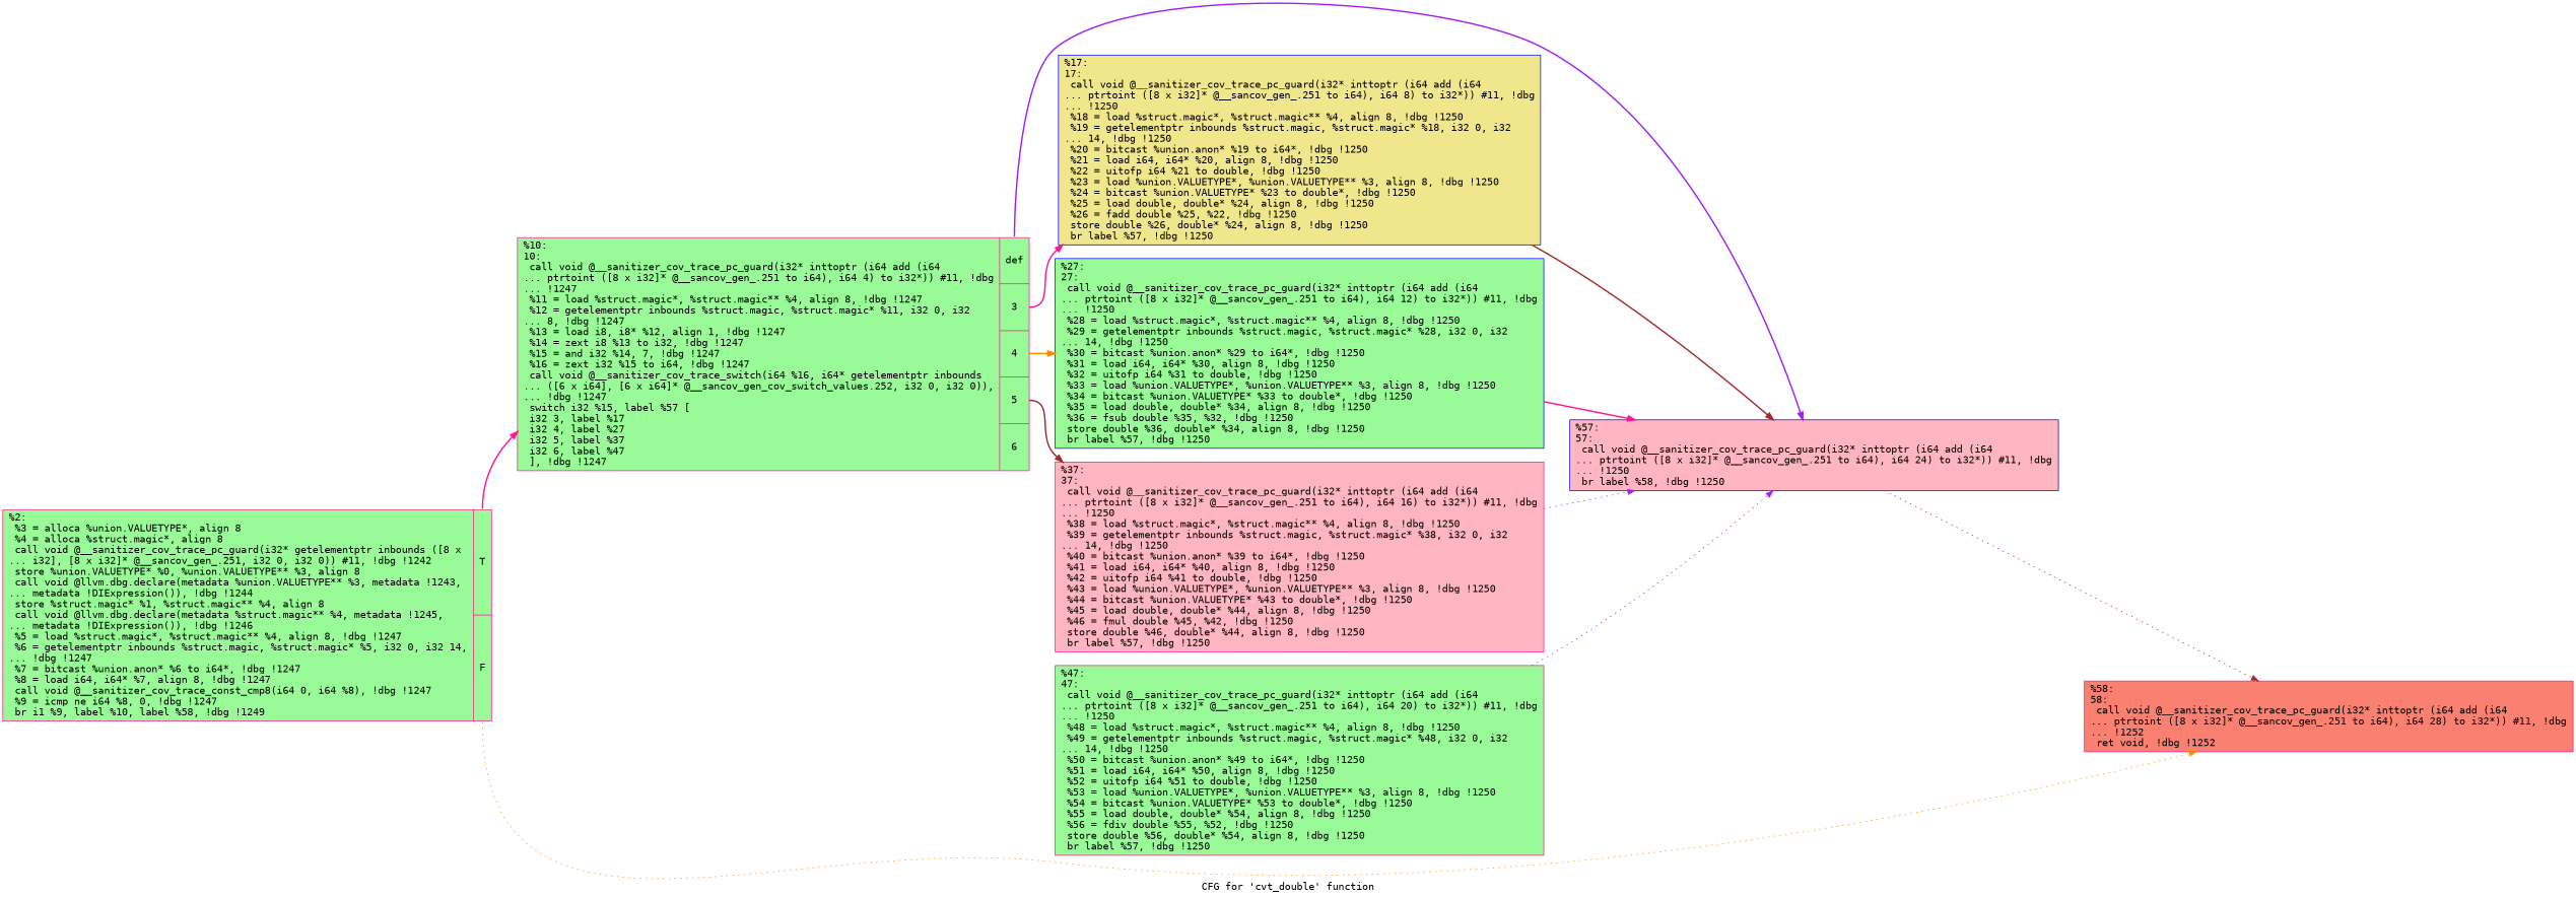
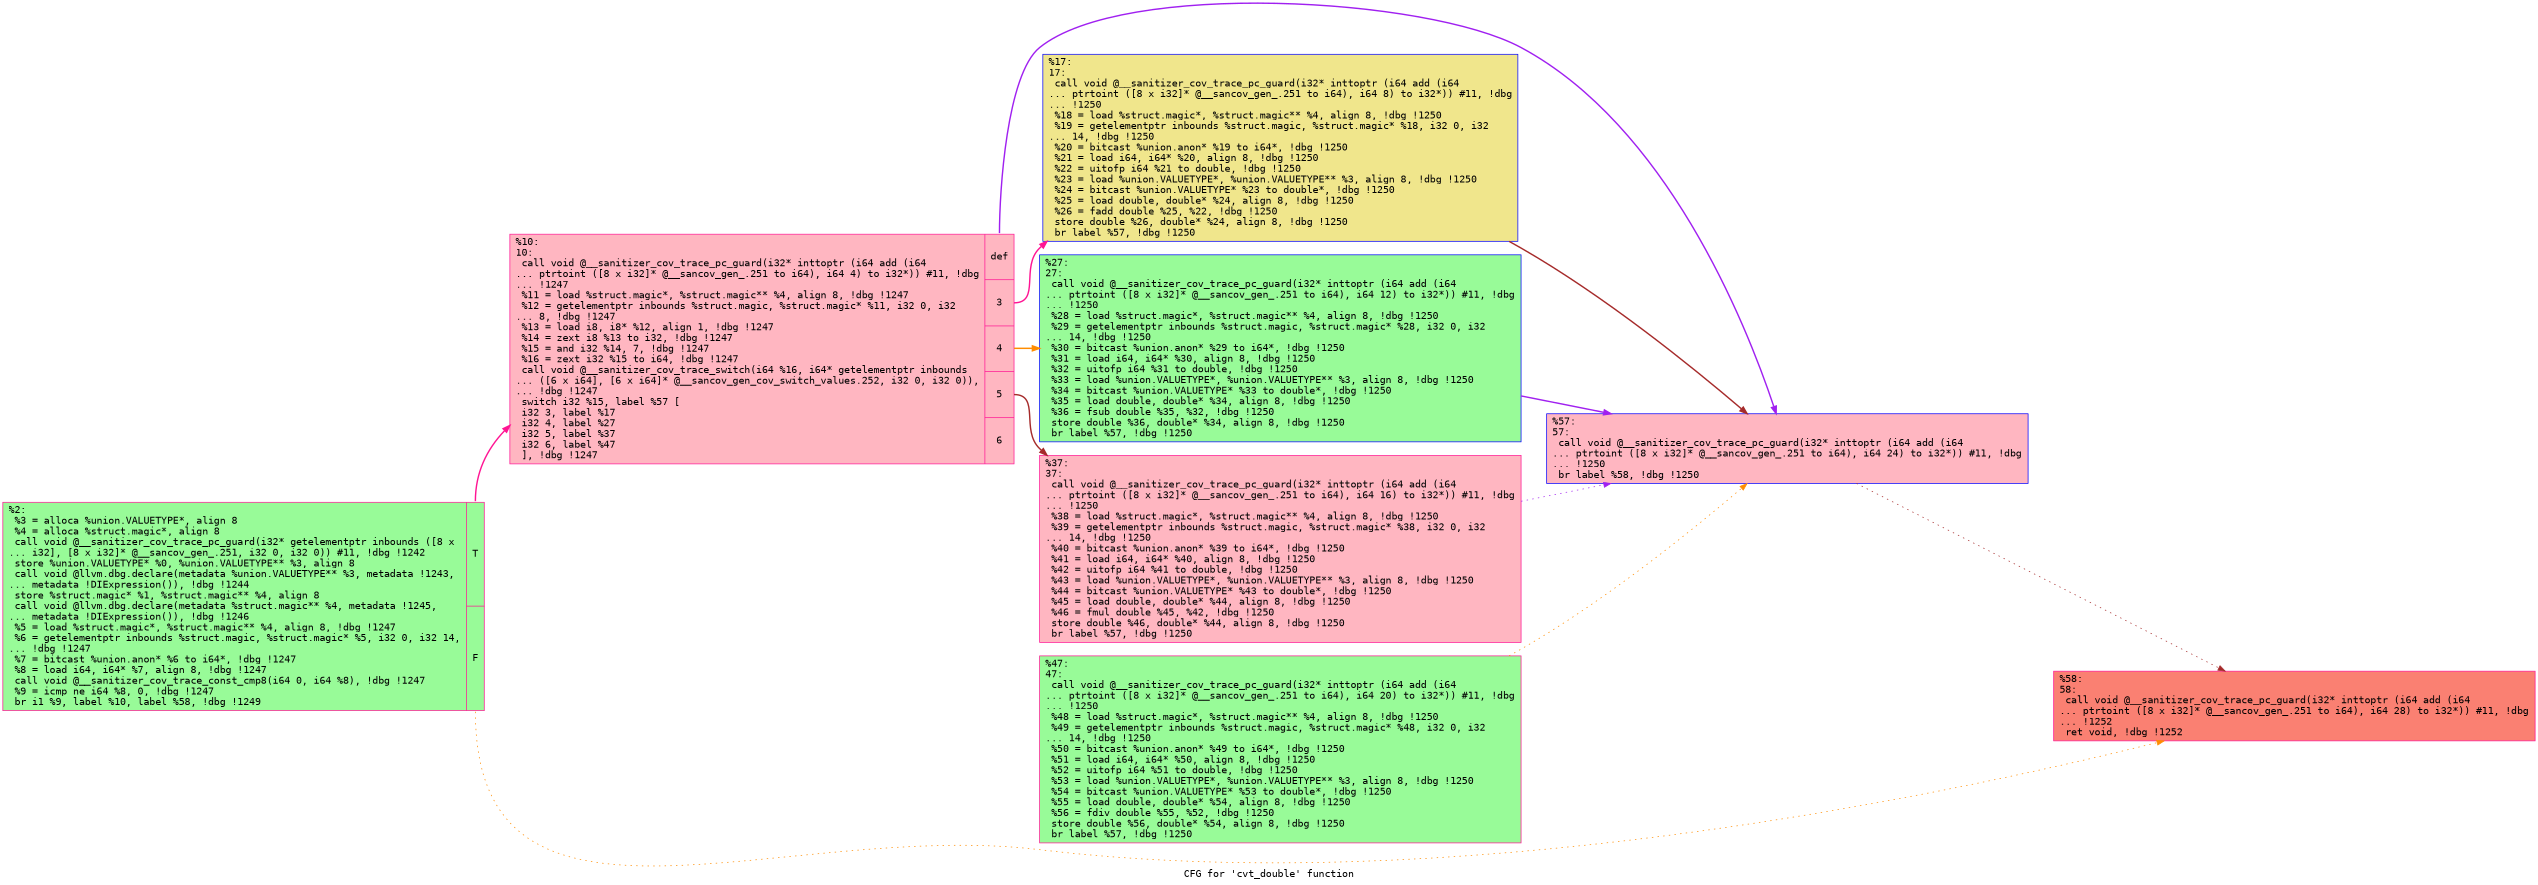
  digraph {
    fontname="DejaVu Sans Mono"
    label="CFG for 'cvt_double' function"
    rankdir=LR
    node [color=deeppink fillcolor=palegreen fontname="DejaVu Sans Mono" shape=record style=filled]
    edge [color=deeppink fontname="DejaVu Sans Mono" style=bold]
    n1 [label="{%2:\l  %3 = alloca %union.VALUETYPE*, align 8\l  %4 = alloca %struct.magic*, align 8\l  call void @__sanitizer_cov_trace_pc_guard(i32* getelementptr inbounds ([8 x\l... i32], [8 x i32]* @__sancov_gen_.251, i32 0, i32 0)) #11, !dbg !1242\l  store %union.VALUETYPE* %0, %union.VALUETYPE** %3, align 8\l  call void @llvm.dbg.declare(metadata %union.VALUETYPE** %3, metadata !1243,\l... metadata !DIExpression()), !dbg !1244\l  store %struct.magic* %1, %struct.magic** %4, align 8\l  call void @llvm.dbg.declare(metadata %struct.magic** %4, metadata !1245,\l... metadata !DIExpression()), !dbg !1246\l  %5 = load %struct.magic*, %struct.magic** %4, align 8, !dbg !1247\l  %6 = getelementptr inbounds %struct.magic, %struct.magic* %5, i32 0, i32 14,\l... !dbg !1247\l  %7 = bitcast %union.anon* %6 to i64*, !dbg !1247\l  %8 = load i64, i64* %7, align 8, !dbg !1247\l  call void @__sanitizer_cov_trace_const_cmp8(i64 0, i64 %8), !dbg !1247\l  %9 = icmp ne i64 %8, 0, !dbg !1247\l  br i1 %9, label %10, label %58, !dbg !1249\l|{<s0>T|<s1>F}}"]
-   n2 [label="{%10:\l10:                                               \l  call void @__sanitizer_cov_trace_pc_guard(i32* inttoptr (i64 add (i64\l... ptrtoint ([8 x i32]* @__sancov_gen_.251 to i64), i64 4) to i32*)) #11, !dbg\l... !1247\l  %11 = load %struct.magic*, %struct.magic** %4, align 8, !dbg !1247\l  %12 = getelementptr inbounds %struct.magic, %struct.magic* %11, i32 0, i32\l... 8, !dbg !1247\l  %13 = load i8, i8* %12, align 1, !dbg !1247\l  %14 = zext i8 %13 to i32, !dbg !1247\l  %15 = and i32 %14, 7, !dbg !1247\l  %16 = zext i32 %15 to i64, !dbg !1247\l  call void @__sanitizer_cov_trace_switch(i64 %16, i64* getelementptr inbounds\l... ([6 x i64], [6 x i64]* @__sancov_gen_cov_switch_values.252, i32 0, i32 0)),\l... !dbg !1247\l  switch i32 %15, label %57 [\l    i32 3, label %17\l    i32 4, label %27\l    i32 5, label %37\l    i32 6, label %47\l  ], !dbg !1247\l|{<s0>def|<s1>3|<s2>4|<s3>5|<s4>6}}"]
+   n2 [fillcolor=lightpink label="{%10:\l10:                                               \l  call void @__sanitizer_cov_trace_pc_guard(i32* inttoptr (i64 add (i64\l... ptrtoint ([8 x i32]* @__sancov_gen_.251 to i64), i64 4) to i32*)) #11, !dbg\l... !1247\l  %11 = load %struct.magic*, %struct.magic** %4, align 8, !dbg !1247\l  %12 = getelementptr inbounds %struct.magic, %struct.magic* %11, i32 0, i32\l... 8, !dbg !1247\l  %13 = load i8, i8* %12, align 1, !dbg !1247\l  %14 = zext i8 %13 to i32, !dbg !1247\l  %15 = and i32 %14, 7, !dbg !1247\l  %16 = zext i32 %15 to i64, !dbg !1247\l  call void @__sanitizer_cov_trace_switch(i64 %16, i64* getelementptr inbounds\l... ([6 x i64], [6 x i64]* @__sancov_gen_cov_switch_values.252, i32 0, i32 0)),\l... !dbg !1247\l  switch i32 %15, label %57 [\l    i32 3, label %17\l    i32 4, label %27\l    i32 5, label %37\l    i32 6, label %47\l  ], !dbg !1247\l|{<s0>def|<s1>3|<s2>4|<s3>5|<s4>6}}"]
    n3 [fillcolor=salmon label="{%58:\l58:                                               \l  call void @__sanitizer_cov_trace_pc_guard(i32* inttoptr (i64 add (i64\l... ptrtoint ([8 x i32]* @__sancov_gen_.251 to i64), i64 28) to i32*)) #11, !dbg\l... !1252\l  ret void, !dbg !1252\l}"]
    n4 [color=blue fillcolor=lightpink label="{%57:\l57:                                               \l  call void @__sanitizer_cov_trace_pc_guard(i32* inttoptr (i64 add (i64\l... ptrtoint ([8 x i32]* @__sancov_gen_.251 to i64), i64 24) to i32*)) #11, !dbg\l... !1250\l  br label %58, !dbg !1250\l}"]
    n5 [color=blue fillcolor=khaki label="{%17:\l17:                                               \l  call void @__sanitizer_cov_trace_pc_guard(i32* inttoptr (i64 add (i64\l... ptrtoint ([8 x i32]* @__sancov_gen_.251 to i64), i64 8) to i32*)) #11, !dbg\l... !1250\l  %18 = load %struct.magic*, %struct.magic** %4, align 8, !dbg !1250\l  %19 = getelementptr inbounds %struct.magic, %struct.magic* %18, i32 0, i32\l... 14, !dbg !1250\l  %20 = bitcast %union.anon* %19 to i64*, !dbg !1250\l  %21 = load i64, i64* %20, align 8, !dbg !1250\l  %22 = uitofp i64 %21 to double, !dbg !1250\l  %23 = load %union.VALUETYPE*, %union.VALUETYPE** %3, align 8, !dbg !1250\l  %24 = bitcast %union.VALUETYPE* %23 to double*, !dbg !1250\l  %25 = load double, double* %24, align 8, !dbg !1250\l  %26 = fadd double %25, %22, !dbg !1250\l  store double %26, double* %24, align 8, !dbg !1250\l  br label %57, !dbg !1250\l}"]
    n6 [color=blue label="{%27:\l27:                                               \l  call void @__sanitizer_cov_trace_pc_guard(i32* inttoptr (i64 add (i64\l... ptrtoint ([8 x i32]* @__sancov_gen_.251 to i64), i64 12) to i32*)) #11, !dbg\l... !1250\l  %28 = load %struct.magic*, %struct.magic** %4, align 8, !dbg !1250\l  %29 = getelementptr inbounds %struct.magic, %struct.magic* %28, i32 0, i32\l... 14, !dbg !1250\l  %30 = bitcast %union.anon* %29 to i64*, !dbg !1250\l  %31 = load i64, i64* %30, align 8, !dbg !1250\l  %32 = uitofp i64 %31 to double, !dbg !1250\l  %33 = load %union.VALUETYPE*, %union.VALUETYPE** %3, align 8, !dbg !1250\l  %34 = bitcast %union.VALUETYPE* %33 to double*, !dbg !1250\l  %35 = load double, double* %34, align 8, !dbg !1250\l  %36 = fsub double %35, %32, !dbg !1250\l  store double %36, double* %34, align 8, !dbg !1250\l  br label %57, !dbg !1250\l}"]
    n7 [fillcolor=lightpink label="{%37:\l37:                                               \l  call void @__sanitizer_cov_trace_pc_guard(i32* inttoptr (i64 add (i64\l... ptrtoint ([8 x i32]* @__sancov_gen_.251 to i64), i64 16) to i32*)) #11, !dbg\l... !1250\l  %38 = load %struct.magic*, %struct.magic** %4, align 8, !dbg !1250\l  %39 = getelementptr inbounds %struct.magic, %struct.magic* %38, i32 0, i32\l... 14, !dbg !1250\l  %40 = bitcast %union.anon* %39 to i64*, !dbg !1250\l  %41 = load i64, i64* %40, align 8, !dbg !1250\l  %42 = uitofp i64 %41 to double, !dbg !1250\l  %43 = load %union.VALUETYPE*, %union.VALUETYPE** %3, align 8, !dbg !1250\l  %44 = bitcast %union.VALUETYPE* %43 to double*, !dbg !1250\l  %45 = load double, double* %44, align 8, !dbg !1250\l  %46 = fmul double %45, %42, !dbg !1250\l  store double %46, double* %44, align 8, !dbg !1250\l  br label %57, !dbg !1250\l}"]
    n8 [label="{%47:\l47:                                               \l  call void @__sanitizer_cov_trace_pc_guard(i32* inttoptr (i64 add (i64\l... ptrtoint ([8 x i32]* @__sancov_gen_.251 to i64), i64 20) to i32*)) #11, !dbg\l... !1250\l  %48 = load %struct.magic*, %struct.magic** %4, align 8, !dbg !1250\l  %49 = getelementptr inbounds %struct.magic, %struct.magic* %48, i32 0, i32\l... 14, !dbg !1250\l  %50 = bitcast %union.anon* %49 to i64*, !dbg !1250\l  %51 = load i64, i64* %50, align 8, !dbg !1250\l  %52 = uitofp i64 %51 to double, !dbg !1250\l  %53 = load %union.VALUETYPE*, %union.VALUETYPE** %3, align 8, !dbg !1250\l  %54 = bitcast %union.VALUETYPE* %53 to double*, !dbg !1250\l  %55 = load double, double* %54, align 8, !dbg !1250\l  %56 = fdiv double %55, %52, !dbg !1250\l  store double %56, double* %54, align 8, !dbg !1250\l  br label %57, !dbg !1250\l}"]
    n1 -> n2 [tailport=s0]
    n1 -> n3 [color=darkorange style=dotted tailport=s1]
    n2 -> n4 [color=purple tailport=s0]
    n2 -> n5 [tailport=s1]
    n2 -> n6 [color=darkorange tailport=s2]
    n2 -> n7 [color=brown tailport=s3]
    n4 -> n3 [color=brown style=dotted]
    n5 -> n4 [color=brown]
-   n6 -> n4
+   n6 -> n4 [color=purple]
    n7 -> n4 [color=purple style=dotted]
-   n8 -> n4 [color=purple style=dotted]
+   n8 -> n4 [color=darkorange style=dotted]
  }
